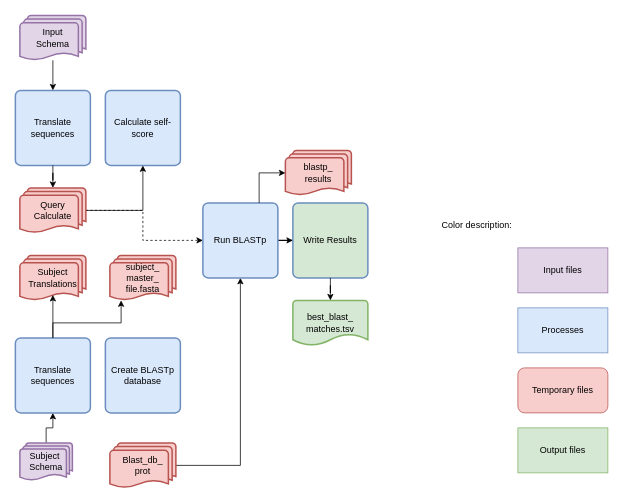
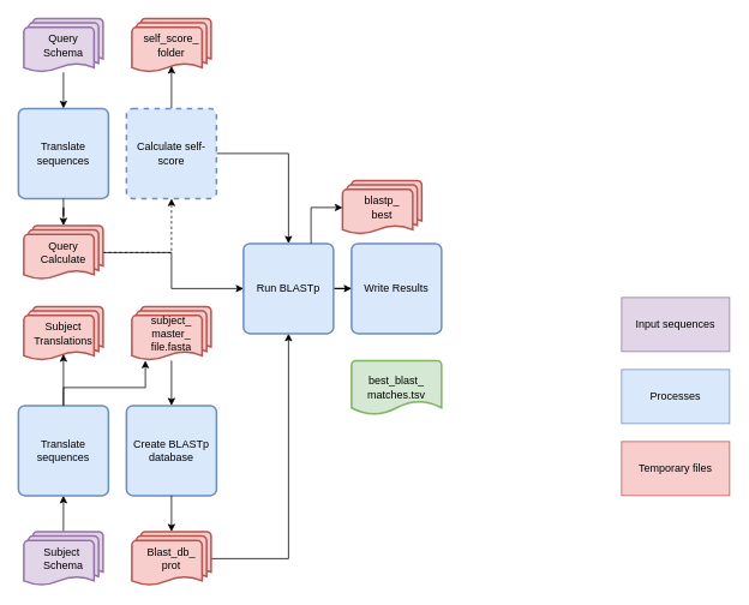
  <mxCell id="0" />
  <mxCell id="1" parent="0" />
  <mxCell id="2" value="Translate sequences" style="rounded=1;whiteSpace=wrap;html=1;absoluteArcSize=1;arcSize=14;strokeWidth=2;fillColor=#dae8fc;strokeColor=#6c8ebf;" parent="1" vertex="1"><mxGeometry x="20" y="120" width="100" height="100" as="geometry" /></mxCell>
  <mxCell id="3" style="edgeStyle=orthogonalEdgeStyle;rounded=0;orthogonalLoop=1;jettySize=auto;html=1;entryX=0.5;entryY=0;entryDx=0;entryDy=0;" parent="1" source="4" target="2" edge="1"><mxGeometry relative="1" as="geometry" /></mxCell>
- <mxCell id="4" value="Input&lt;div&gt;Schema&lt;/div&gt;" style="strokeWidth=2;html=1;shape=mxgraph.flowchart.multi-document;whiteSpace=wrap;fillColor=#e1d5e7;strokeColor=#9673a6;" parent="1" vertex="1"><mxGeometry x="26" y="20" width="88" height="60" as="geometry" /></mxCell>
+ <mxCell id="4" value="Query&lt;div&gt;Schema&lt;/div&gt;" style="strokeWidth=2;html=1;shape=mxgraph.flowchart.multi-document;whiteSpace=wrap;fillColor=#e1d5e7;strokeColor=#9673a6;" parent="1" vertex="1"><mxGeometry x="26" y="20" width="88" height="60" as="geometry" /></mxCell>
  <mxCell id="5" style="edgeStyle=orthogonalEdgeStyle;rounded=0;orthogonalLoop=1;jettySize=auto;html=1;entryX=0.5;entryY=1;entryDx=0;entryDy=0;" edge="1" parent="1" source="6" target="22"><mxGeometry relative="1" as="geometry" /></mxCell>
- <mxCell id="6" value="Subject&amp;nbsp;&lt;div&gt;Schema&lt;/div&gt;" style="strokeWidth=2;html=1;shape=mxgraph.flowchart.multi-document;whiteSpace=wrap;fillColor=#e1d5e7;strokeColor=#9673a6;" parent="1" vertex="1"><mxGeometry x="26" y="590" width="70" height="50" as="geometry" /></mxCell>
- <mxCell id="7" style="edgeStyle=orthogonalEdgeStyle;rounded=0;orthogonalLoop=1;jettySize=auto;html=1;entryX=0.5;entryY=1;entryDx=0;entryDy=0;" edge="1" parent="1" source="9" target="12"><mxGeometry relative="1" as="geometry" /></mxCell>
- <mxCell id="8" style="edgeStyle=orthogonalEdgeStyle;rounded=0;orthogonalLoop=1;jettySize=auto;html=1;entryX=0;entryY=0.5;entryDx=0;entryDy=0;dashed=1;" edge="1" parent="1" source="9" target="18"><mxGeometry relative="1" as="geometry"><Array as="points"><mxPoint x="190" y="280" /><mxPoint x="190" y="320" /></Array></mxGeometry></mxCell>
+ <mxCell id="6" value="Subject&amp;nbsp;&lt;div&gt;Schema&lt;/div&gt;" style="strokeWidth=2;html=1;shape=mxgraph.flowchart.multi-document;whiteSpace=wrap;fillColor=#e1d5e7;strokeColor=#9673a6;" parent="1" vertex="1"><mxGeometry x="26" y="590" width="88" height="60" as="geometry" /></mxCell>
+ <mxCell id="7" style="edgeStyle=orthogonalEdgeStyle;rounded=0;orthogonalLoop=1;jettySize=auto;html=1;entryX=0.5;entryY=1;entryDx=0;entryDy=0;dashed=1;" edge="1" parent="1" source="9" target="12"><mxGeometry relative="1" as="geometry" /></mxCell>
+ <mxCell id="8" style="edgeStyle=orthogonalEdgeStyle;rounded=0;orthogonalLoop=1;jettySize=auto;html=1;entryX=0;entryY=0.5;entryDx=0;entryDy=0;" edge="1" parent="1" source="9" target="18"><mxGeometry relative="1" as="geometry"><Array as="points"><mxPoint x="190" y="280" /><mxPoint x="190" y="320" /></Array></mxGeometry></mxCell>
  <mxCell id="9" value="Query Calculate" style="strokeWidth=2;html=1;shape=mxgraph.flowchart.multi-document;whiteSpace=wrap;fillColor=#f8cecc;strokeColor=#b85450;" parent="1" vertex="1"><mxGeometry x="26" y="250" width="88" height="60" as="geometry" /></mxCell>
  <mxCell id="10" value="Subject Translations" style="strokeWidth=2;html=1;shape=mxgraph.flowchart.multi-document;whiteSpace=wrap;fillColor=#f8cecc;strokeColor=#b85450;" parent="1" vertex="1"><mxGeometry x="26" y="340" width="88" height="60" as="geometry" /></mxCell>
- <mxCell id="12" value="Calculate self-score" style="rounded=1;whiteSpace=wrap;html=1;absoluteArcSize=1;arcSize=14;strokeWidth=2;fillColor=#dae8fc;strokeColor=#6c8ebf;" parent="1" vertex="1"><mxGeometry x="140" y="120" width="100" height="100" as="geometry" /></mxCell>
+ <mxCell id="11" style="edgeStyle=orthogonalEdgeStyle;rounded=0;orthogonalLoop=1;jettySize=auto;html=1;entryX=0.5;entryY=0;entryDx=0;entryDy=0;" edge="1" parent="1" source="12" target="18"><mxGeometry relative="1" as="geometry" /></mxCell>
+ <mxCell id="12" value="Calculate self-score" style="rounded=1;whiteSpace=wrap;html=1;absoluteArcSize=1;arcSize=14;strokeWidth=2;fillColor=#dae8fc;strokeColor=#6c8ebf;dashed=1;" parent="1" vertex="1"><mxGeometry x="140" y="120" width="100" height="100" as="geometry" /></mxCell>
+ <mxCell id="13" value="self_score_&lt;div&gt;folder&lt;/div&gt;" style="strokeWidth=2;html=1;shape=mxgraph.flowchart.multi-document;whiteSpace=wrap;fillColor=#f8cecc;strokeColor=#b85450;" parent="1" vertex="1"><mxGeometry x="146" y="20" width="88" height="60" as="geometry" /></mxCell>
  <mxCell id="14" value="Create BLASTp database" style="rounded=1;whiteSpace=wrap;html=1;absoluteArcSize=1;arcSize=14;strokeWidth=2;fillColor=#dae8fc;strokeColor=#6c8ebf;" parent="1" vertex="1"><mxGeometry x="140" y="450" width="100" height="100" as="geometry" /></mxCell>
  <mxCell id="15" style="edgeStyle=orthogonalEdgeStyle;rounded=0;orthogonalLoop=1;jettySize=auto;html=1;entryX=0.5;entryY=1;entryDx=0;entryDy=0;" edge="1" parent="1" source="16" target="18"><mxGeometry relative="1" as="geometry" /></mxCell>
  <mxCell id="16" value="Blast_db_&lt;div&gt;prot&lt;/div&gt;" style="strokeWidth=2;html=1;shape=mxgraph.flowchart.multi-document;whiteSpace=wrap;fillColor=#f8cecc;strokeColor=#b85450;" parent="1" vertex="1"><mxGeometry x="146" y="590" width="88" height="60" as="geometry" /></mxCell>
  <mxCell id="17" style="edgeStyle=orthogonalEdgeStyle;rounded=0;orthogonalLoop=1;jettySize=auto;html=1;entryX=0;entryY=0.5;entryDx=0;entryDy=0;" edge="1" parent="1" source="18" target="20"><mxGeometry relative="1" as="geometry" /></mxCell>
  <mxCell id="18" value="Run BLASTp" style="rounded=1;whiteSpace=wrap;html=1;absoluteArcSize=1;arcSize=14;strokeWidth=2;fillColor=#dae8fc;strokeColor=#6c8ebf;" parent="1" vertex="1"><mxGeometry x="270" y="270" width="100" height="100" as="geometry" /></mxCell>
- <mxCell id="19" value="blastp_&lt;div&gt;results&lt;/div&gt;" style="strokeWidth=2;html=1;shape=mxgraph.flowchart.multi-document;whiteSpace=wrap;fillColor=#f8cecc;strokeColor=#b85450;" parent="1" vertex="1"><mxGeometry x="380" y="200" width="88" height="60" as="geometry" /></mxCell>
- <mxCell id="20" value="Write Results" style="rounded=1;whiteSpace=wrap;html=1;absoluteArcSize=1;arcSize=14;strokeWidth=2;fillColor=#d5e8d4;strokeColor=#6c8ebf;" parent="1" vertex="1"><mxGeometry x="390" y="270" width="100" height="100" as="geometry" /></mxCell>
+ <mxCell id="19" value="blastp_&lt;div&gt;best&lt;/div&gt;" style="strokeWidth=2;html=1;shape=mxgraph.flowchart.multi-document;whiteSpace=wrap;fillColor=#f8cecc;strokeColor=#b85450;" parent="1" vertex="1"><mxGeometry x="380" y="200" width="88" height="60" as="geometry" /></mxCell>
+ <mxCell id="20" value="Write Results" style="rounded=1;whiteSpace=wrap;html=1;absoluteArcSize=1;arcSize=14;strokeWidth=2;fillColor=#dae8fc;strokeColor=#6c8ebf;" parent="1" vertex="1"><mxGeometry x="390" y="270" width="100" height="100" as="geometry" /></mxCell>
  <mxCell id="21" value="best_blast_&lt;div&gt;matches.tsv&lt;/div&gt;" style="strokeWidth=2;html=1;shape=mxgraph.flowchart.document2;whiteSpace=wrap;size=0.25;fillColor=#d5e8d4;strokeColor=#82b366;" parent="1" vertex="1"><mxGeometry x="390" y="400" width="100" height="60" as="geometry" /></mxCell>
  <mxCell id="22" value="Translate sequences" style="rounded=1;whiteSpace=wrap;html=1;absoluteArcSize=1;arcSize=14;strokeWidth=2;fillColor=#dae8fc;strokeColor=#6c8ebf;" vertex="1" parent="1"><mxGeometry x="20" y="450" width="100" height="100" as="geometry" /></mxCell>
  <mxCell id="23" style="edgeStyle=orthogonalEdgeStyle;rounded=0;orthogonalLoop=1;jettySize=auto;html=1;entryX=0.5;entryY=0;entryDx=0;entryDy=0;entryPerimeter=0;" edge="1" parent="1" source="2" target="9"><mxGeometry relative="1" as="geometry" /></mxCell>
  <mxCell id="24" style="edgeStyle=orthogonalEdgeStyle;rounded=0;orthogonalLoop=1;jettySize=auto;html=1;entryX=0.5;entryY=0.88;entryDx=0;entryDy=0;entryPerimeter=0;" edge="1" parent="1" source="22" target="10"><mxGeometry relative="1" as="geometry" /></mxCell>
+ <mxCell id="25" style="edgeStyle=orthogonalEdgeStyle;rounded=0;orthogonalLoop=1;jettySize=auto;html=1;entryX=0.5;entryY=0.88;entryDx=0;entryDy=0;entryPerimeter=0;" edge="1" parent="1" source="12" target="13"><mxGeometry relative="1" as="geometry" /></mxCell>
+ <mxCell id="26" style="edgeStyle=orthogonalEdgeStyle;rounded=0;orthogonalLoop=1;jettySize=auto;html=1;entryX=0.5;entryY=0;entryDx=0;entryDy=0;entryPerimeter=0;" edge="1" parent="1" source="14" target="16"><mxGeometry relative="1" as="geometry" /></mxCell>
  <mxCell id="27" style="edgeStyle=orthogonalEdgeStyle;rounded=0;orthogonalLoop=1;jettySize=auto;html=1;exitX=0.75;exitY=0;exitDx=0;exitDy=0;entryX=0;entryY=0.5;entryDx=0;entryDy=0;entryPerimeter=0;" edge="1" parent="1" source="18" target="19"><mxGeometry relative="1" as="geometry" /></mxCell>
- <mxCell id="28" style="edgeStyle=orthogonalEdgeStyle;rounded=0;orthogonalLoop=1;jettySize=auto;html=1;entryX=0.5;entryY=0;entryDx=0;entryDy=0;entryPerimeter=0;" edge="1" parent="1" source="20" target="21"><mxGeometry relative="1" as="geometry" /></mxCell>
  <mxCell id="29" value="Processes" style="rounded=0;whiteSpace=wrap;html=1;fillColor=#dae8fc;strokeColor=#6c8ebf;" vertex="1" parent="1"><mxGeometry x="690" y="410" width="120" height="60" as="geometry" /></mxCell>
- <mxCell id="30" value="Temporary files" style="whiteSpace=wrap;html=1;fillColor=#f8cecc;strokeColor=#b85450;rounded=1;" vertex="1" parent="1"><mxGeometry x="690" y="490" width="120" height="60" as="geometry" /></mxCell>
- <mxCell id="31" value="Input files" style="rounded=0;whiteSpace=wrap;html=1;fillColor=#e1d5e7;strokeColor=#9673a6;" vertex="1" parent="1"><mxGeometry x="690" y="330" width="120" height="60" as="geometry" /></mxCell>
- <mxCell id="32" value="Output files" style="rounded=0;whiteSpace=wrap;html=1;fillColor=#d5e8d4;strokeColor=#82b366;" vertex="1" parent="1"><mxGeometry x="690" y="570" width="120" height="60" as="geometry" /></mxCell>
- <mxCell id="33" value="Color description:" style="text;html=1;align=center;verticalAlign=middle;resizable=0;points=[];autosize=1;strokeColor=none;fillColor=none;" vertex="1" parent="1"><mxGeometry x="580" y="285" width="110" height="30" as="geometry" /></mxCell>
+ <mxCell id="30" value="Temporary files" style="rounded=0;whiteSpace=wrap;html=1;fillColor=#f8cecc;strokeColor=#b85450;" vertex="1" parent="1"><mxGeometry x="690" y="490" width="120" height="60" as="geometry" /></mxCell>
+ <mxCell id="31" value="Input sequences" style="rounded=0;whiteSpace=wrap;html=1;fillColor=#e1d5e7;strokeColor=#9673a6;" vertex="1" parent="1"><mxGeometry x="690" y="330" width="120" height="60" as="geometry" /></mxCell>
+ <mxCell id="34" style="edgeStyle=orthogonalEdgeStyle;rounded=0;orthogonalLoop=1;jettySize=auto;html=1;entryX=0.5;entryY=0;entryDx=0;entryDy=0;" edge="1" parent="1" source="35" target="14"><mxGeometry relative="1" as="geometry" /></mxCell>
  <mxCell id="35" value="subject_&lt;div&gt;master_&lt;/div&gt;&lt;div&gt;file.fasta&lt;/div&gt;" style="strokeWidth=2;html=1;shape=mxgraph.flowchart.multi-document;whiteSpace=wrap;fillColor=#f8cecc;strokeColor=#b85450;" vertex="1" parent="1"><mxGeometry x="146" y="340" width="88" height="60" as="geometry" /></mxCell>
  <mxCell id="36" style="edgeStyle=orthogonalEdgeStyle;rounded=0;orthogonalLoop=1;jettySize=auto;html=1;entryX=0.17;entryY=1;entryDx=0;entryDy=0;entryPerimeter=0;" edge="1" parent="1" source="22" target="35"><mxGeometry relative="1" as="geometry"><Array as="points"><mxPoint x="70" y="430" /><mxPoint x="161" y="430" /></Array></mxGeometry></mxCell>
